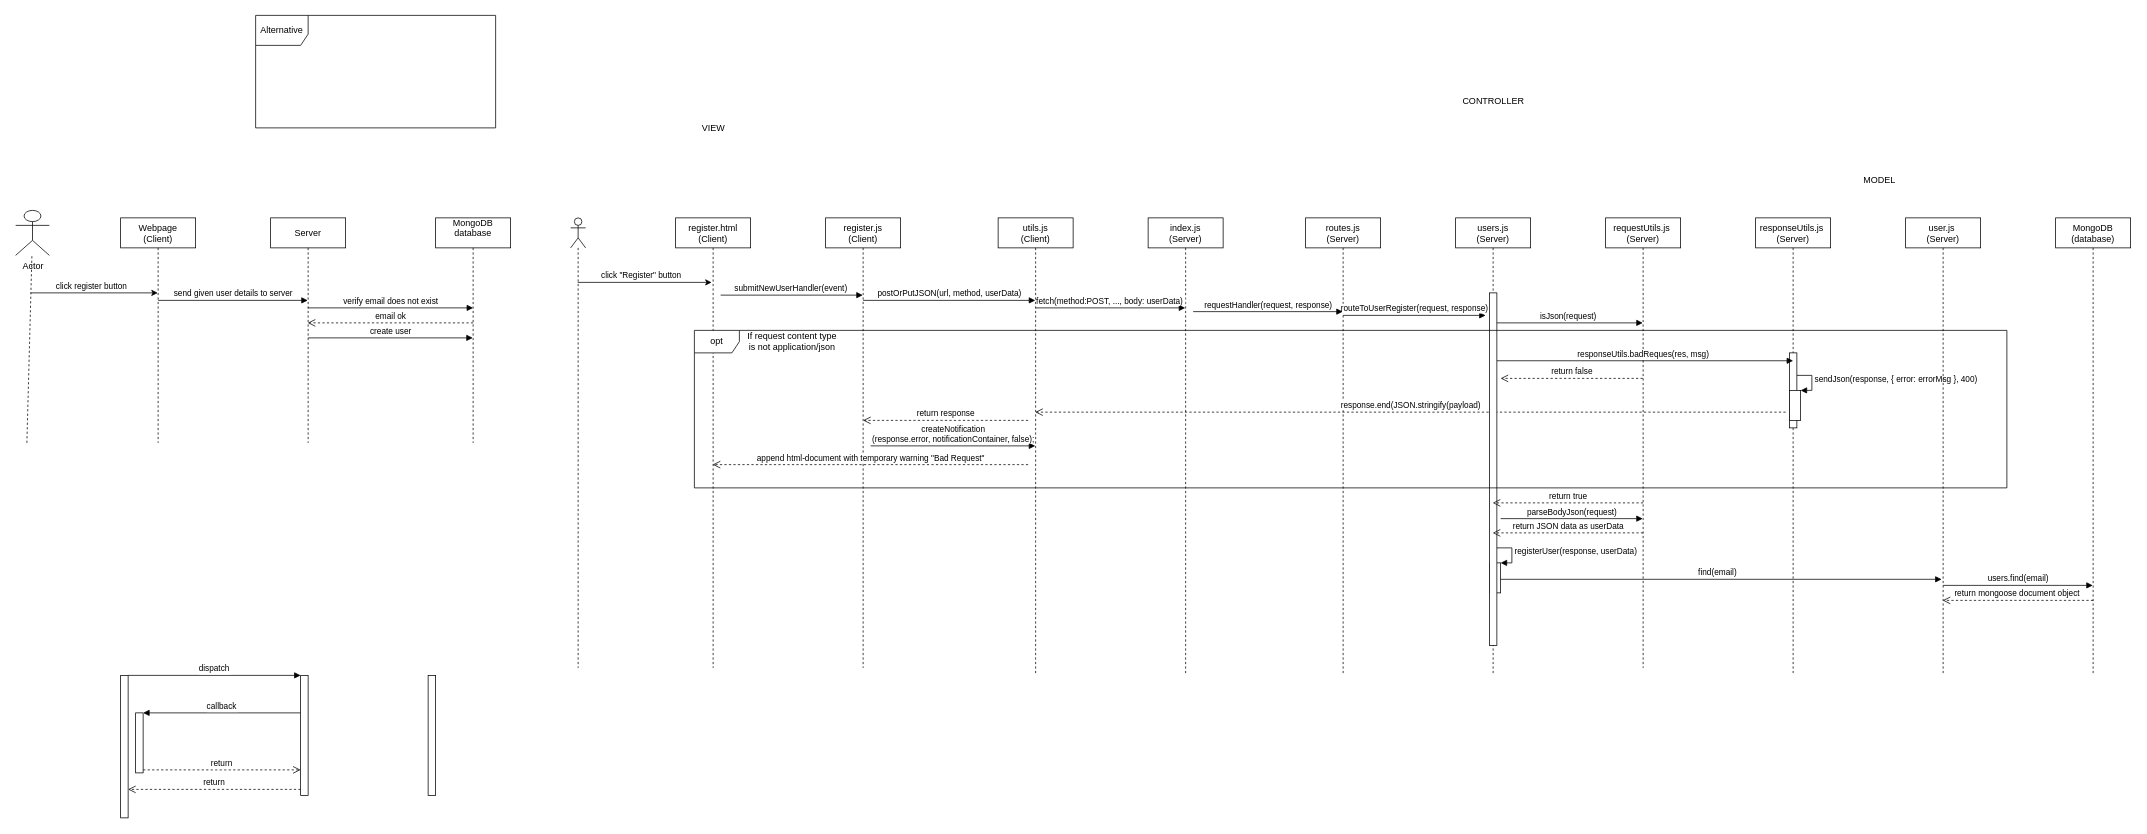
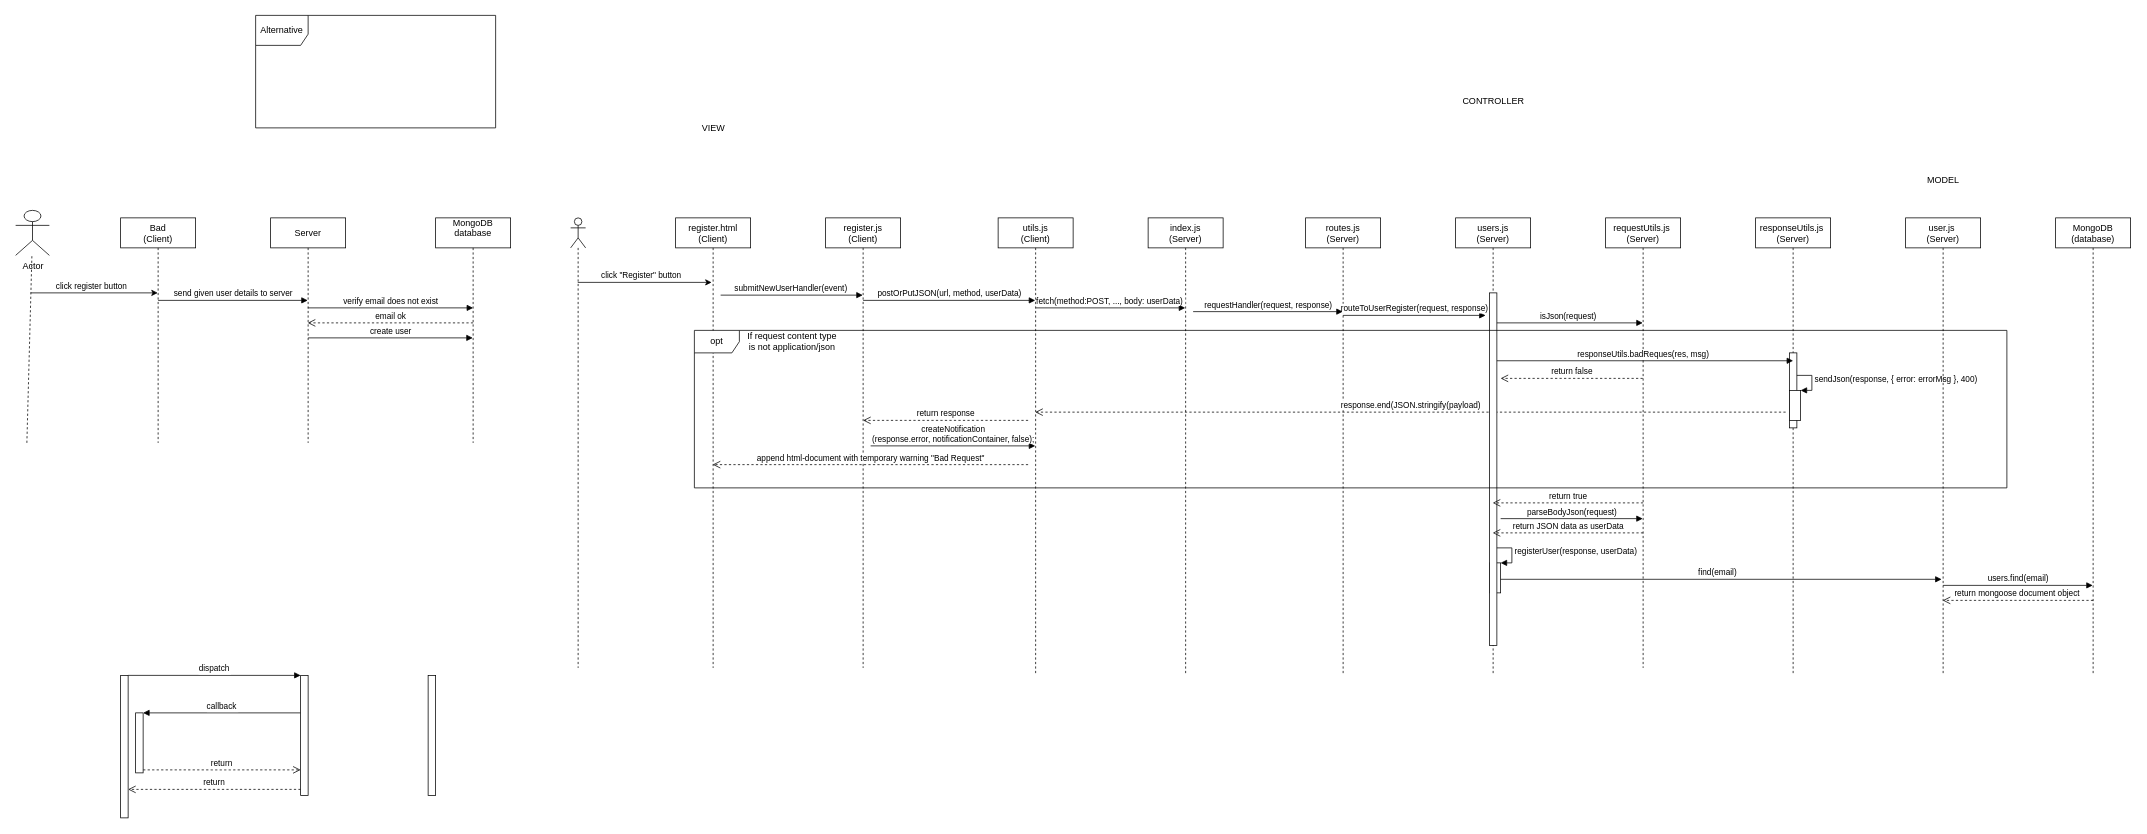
  <mxCell id="0" />
  <mxCell id="1" parent="0" />
  <mxCell id="2" value="find(email)" style="html=1;verticalAlign=bottom;endArrow=block;entryX=0.48;entryY=0.79;entryDx=0;entryDy=0;entryPerimeter=0;" parent="1" source="34" target="46" edge="1"><mxGeometry width="80" relative="1" as="geometry"><mxPoint x="2310" y="769.5" as="sourcePoint" /><mxPoint x="2390" y="769.5" as="targetPoint" /></mxGeometry></mxCell>
- <mxCell id="3" value="Webpage&#10;(Client)" style="shape=umlLifeline;perimeter=lifelinePerimeter;container=1;collapsible=0;recursiveResize=0;rounded=0;shadow=0;strokeWidth=1;" parent="1" vertex="1"><mxGeometry x="160" y="290" width="100" height="300" as="geometry" /></mxCell>
+ <mxCell id="3" value="Bad&#10;(Client)" style="shape=umlLifeline;perimeter=lifelinePerimeter;container=1;collapsible=0;recursiveResize=0;rounded=0;shadow=0;strokeWidth=1;" parent="1" vertex="1"><mxGeometry x="160" y="290" width="100" height="300" as="geometry" /></mxCell>
  <mxCell id="4" value="send given user details to server" style="html=1;verticalAlign=bottom;endArrow=block;" parent="3" target="5" edge="1"><mxGeometry width="80" relative="1" as="geometry"><mxPoint x="50" y="110" as="sourcePoint" /><mxPoint x="130" y="110" as="targetPoint" /></mxGeometry></mxCell>
  <mxCell id="5" value="Server" style="shape=umlLifeline;perimeter=lifelinePerimeter;container=1;collapsible=0;recursiveResize=0;rounded=0;shadow=0;strokeWidth=1;" parent="1" vertex="1"><mxGeometry x="360" y="290" width="100" height="300" as="geometry" /></mxCell>
  <mxCell id="6" value="create user" style="html=1;verticalAlign=bottom;endArrow=block;" parent="5" target="11" edge="1"><mxGeometry width="80" relative="1" as="geometry"><mxPoint x="50" y="160" as="sourcePoint" /><mxPoint x="130" y="160" as="targetPoint" /></mxGeometry></mxCell>
  <mxCell id="7" value="return" style="verticalAlign=bottom;endArrow=open;dashed=1;endSize=8;exitX=0;exitY=0.95;shadow=0;strokeWidth=1;" parent="1" source="20" target="21" edge="1"><mxGeometry relative="1" as="geometry"><mxPoint x="195" y="336" as="targetPoint" /></mxGeometry></mxCell>
  <mxCell id="8" value="dispatch" style="verticalAlign=bottom;endArrow=block;entryX=0;entryY=0;shadow=0;strokeWidth=1;" parent="1" source="21" target="20" edge="1"><mxGeometry relative="1" as="geometry"><mxPoint x="195" y="260" as="sourcePoint" /></mxGeometry></mxCell>
  <mxCell id="9" value="callback" style="verticalAlign=bottom;endArrow=block;entryX=1;entryY=0;shadow=0;strokeWidth=1;" parent="1" source="20" target="17" edge="1"><mxGeometry relative="1" as="geometry"><mxPoint x="160" y="300" as="sourcePoint" /></mxGeometry></mxCell>
  <mxCell id="10" value="return" style="verticalAlign=bottom;endArrow=open;dashed=1;endSize=8;exitX=1;exitY=0.95;shadow=0;strokeWidth=1;" parent="1" source="17" target="20" edge="1"><mxGeometry relative="1" as="geometry"><mxPoint x="160" y="357" as="targetPoint" /></mxGeometry></mxCell>
  <mxCell id="11" value="MongoDB &#10;database&#10;" style="shape=umlLifeline;perimeter=lifelinePerimeter;container=1;collapsible=0;recursiveResize=0;rounded=0;shadow=0;strokeWidth=1;size=40;" parent="1" vertex="1"><mxGeometry x="580" y="290" width="100" height="300" as="geometry" /></mxCell>
  <mxCell id="12" value="verify email does not exist" style="html=1;verticalAlign=bottom;endArrow=block;" parent="11" source="5" edge="1"><mxGeometry width="80" relative="1" as="geometry"><mxPoint x="-110" y="120" as="sourcePoint" /><mxPoint x="50" y="120" as="targetPoint" /></mxGeometry></mxCell>
  <mxCell id="13" value="Actor" style="shape=umlActor;verticalLabelPosition=bottom;verticalAlign=top;html=1;outlineConnect=0;" parent="1" vertex="1"><mxGeometry x="20" y="280" width="45" height="60" as="geometry" /></mxCell>
  <mxCell id="14" value="" style="endArrow=none;dashed=1;html=1;" parent="1" target="13" edge="1"><mxGeometry width="50" height="50" relative="1" as="geometry"><mxPoint x="35" y="590" as="sourcePoint" /><mxPoint x="390" y="250" as="targetPoint" /></mxGeometry></mxCell>
  <mxCell id="15" value="" style="endArrow=classic;html=1;" parent="1" target="3" edge="1"><mxGeometry width="50" height="50" relative="1" as="geometry"><mxPoint x="40" y="390" as="sourcePoint" /><mxPoint x="180" y="390" as="targetPoint" /></mxGeometry></mxCell>
  <mxCell id="16" value="click register button" style="edgeLabel;html=1;align=center;verticalAlign=middle;resizable=0;points=[];" parent="15" vertex="1" connectable="0"><mxGeometry x="-0.162" y="1" relative="1" as="geometry"><mxPoint x="9" y="-9" as="offset" /></mxGeometry></mxCell>
  <mxCell id="17" value="" style="points=[];perimeter=orthogonalPerimeter;rounded=0;shadow=0;strokeWidth=1;" parent="1" vertex="1"><mxGeometry x="180" y="950" width="10" height="80" as="geometry" /></mxCell>
  <mxCell id="18" value="" style="points=[];perimeter=orthogonalPerimeter;rounded=0;shadow=0;strokeWidth=1;" parent="1" vertex="1"><mxGeometry x="570" y="900" width="10" height="160" as="geometry" /></mxCell>
  <mxCell id="19" value="email ok" style="html=1;verticalAlign=bottom;endArrow=open;dashed=1;endSize=8;" parent="1" target="5" edge="1"><mxGeometry relative="1" as="geometry"><mxPoint x="630" y="430" as="sourcePoint" /><mxPoint x="550" y="430" as="targetPoint" /></mxGeometry></mxCell>
  <mxCell id="20" value="" style="points=[];perimeter=orthogonalPerimeter;rounded=0;shadow=0;strokeWidth=1;" parent="1" vertex="1"><mxGeometry x="400" y="900" width="10" height="160" as="geometry" /></mxCell>
  <mxCell id="21" value="" style="points=[];perimeter=orthogonalPerimeter;rounded=0;shadow=0;strokeWidth=1;" parent="1" vertex="1"><mxGeometry x="160" y="900" width="10" height="190" as="geometry" /></mxCell>
  <mxCell id="22" value="register.html&#10;(Client)" style="shape=umlLifeline;perimeter=lifelinePerimeter;container=1;collapsible=0;recursiveResize=0;rounded=0;shadow=0;strokeWidth=1;" parent="1" vertex="1"><mxGeometry x="900" y="290" width="100" height="600" as="geometry" /></mxCell>
  <mxCell id="23" value="index.js &#10;(Server)" style="shape=umlLifeline;perimeter=lifelinePerimeter;container=1;collapsible=0;recursiveResize=0;rounded=0;shadow=0;strokeWidth=1;" parent="1" vertex="1"><mxGeometry x="1530" y="290" width="100" height="610" as="geometry" /></mxCell>
  <mxCell id="24" value="" style="endArrow=classic;html=1;" parent="1" source="57" edge="1"><mxGeometry width="50" height="50" relative="1" as="geometry"><mxPoint x="780" y="370" as="sourcePoint" /><mxPoint x="948" y="376" as="targetPoint" /></mxGeometry></mxCell>
  <mxCell id="25" value="click &quot;Register&quot; button" style="edgeLabel;html=1;align=center;verticalAlign=middle;resizable=0;points=[];" parent="24" vertex="1" connectable="0"><mxGeometry x="-0.162" y="1" relative="1" as="geometry"><mxPoint x="9" y="-9" as="offset" /></mxGeometry></mxCell>
  <mxCell id="26" value="VIEW" style="text;html=1;align=center;verticalAlign=middle;resizable=0;points=[];autosize=1;" parent="1" vertex="1"><mxGeometry x="925" y="160" width="50" height="20" as="geometry" /></mxCell>
  <mxCell id="27" value="register.js&#10;(Client)" style="shape=umlLifeline;perimeter=lifelinePerimeter;container=1;collapsible=0;recursiveResize=0;rounded=0;shadow=0;strokeWidth=1;" parent="1" vertex="1"><mxGeometry x="1100" y="290" width="100" height="600" as="geometry" /></mxCell>
  <mxCell id="28" value="postOrPutJSON(url, method, userData)" style="html=1;verticalAlign=bottom;endArrow=block;" parent="27" target="29" edge="1"><mxGeometry width="80" relative="1" as="geometry"><mxPoint x="50" y="110" as="sourcePoint" /><mxPoint x="130" y="110" as="targetPoint" /></mxGeometry></mxCell>
  <mxCell id="29" value="utils.js&#10;(Client)" style="shape=umlLifeline;perimeter=lifelinePerimeter;container=1;collapsible=0;recursiveResize=0;rounded=0;shadow=0;strokeWidth=1;" parent="1" vertex="1"><mxGeometry x="1330" y="290" width="100" height="610" as="geometry" /></mxCell>
  <mxCell id="30" value="fetch(method:POST, ..., body: userData)&amp;nbsp;" style="html=1;verticalAlign=bottom;endArrow=block;" parent="29" target="23" edge="1"><mxGeometry width="80" relative="1" as="geometry"><mxPoint x="50" y="120" as="sourcePoint" /><mxPoint x="130" y="120" as="targetPoint" /></mxGeometry></mxCell>
  <mxCell id="31" value="submitNewUserHandler(event)&amp;nbsp;" style="html=1;verticalAlign=bottom;endArrow=block;" parent="1" target="27" edge="1"><mxGeometry width="80" relative="1" as="geometry"><mxPoint x="960" y="393" as="sourcePoint" /><mxPoint x="1080" y="390" as="targetPoint" /></mxGeometry></mxCell>
  <mxCell id="32" value="routes.js &#10;(Server)" style="shape=umlLifeline;perimeter=lifelinePerimeter;container=1;collapsible=0;recursiveResize=0;rounded=0;shadow=0;strokeWidth=1;" parent="1" vertex="1"><mxGeometry x="1740" y="290" width="100" height="610" as="geometry" /></mxCell>
  <mxCell id="33" value="routeToUserRegister(request, response)" style="html=1;verticalAlign=bottom;endArrow=block;" parent="32" edge="1"><mxGeometry width="80" relative="1" as="geometry"><mxPoint x="50" y="130" as="sourcePoint" /><mxPoint x="240" y="130" as="targetPoint" /></mxGeometry></mxCell>
  <mxCell id="34" value="users.js &#10;(Server)" style="shape=umlLifeline;perimeter=lifelinePerimeter;container=1;collapsible=0;recursiveResize=0;rounded=0;shadow=0;strokeWidth=1;" parent="1" vertex="1"><mxGeometry x="1940" y="290" width="100" height="610" as="geometry" /></mxCell>
  <mxCell id="35" value="isJson(request)" style="html=1;verticalAlign=bottom;endArrow=block;" parent="34" target="41" edge="1"><mxGeometry width="80" relative="1" as="geometry"><mxPoint x="50" y="140" as="sourcePoint" /><mxPoint x="130" y="140" as="targetPoint" /></mxGeometry></mxCell>
  <mxCell id="36" value="registerUser(response, userData)" style="edgeStyle=orthogonalEdgeStyle;html=1;align=left;spacingLeft=2;endArrow=block;rounded=0;entryX=1;entryY=0;" parent="34" target="37" edge="1"><mxGeometry relative="1" as="geometry"><mxPoint x="50" y="440" as="sourcePoint" /><Array as="points"><mxPoint x="75" y="440" /></Array></mxGeometry></mxCell>
  <mxCell id="37" value="" style="html=1;points=[];perimeter=orthogonalPerimeter;" parent="34" vertex="1"><mxGeometry x="45" y="460" width="15" height="40" as="geometry" /></mxCell>
  <mxCell id="38" value="requestHandler(request, response)" style="html=1;verticalAlign=bottom;endArrow=block;" parent="1" target="32" edge="1"><mxGeometry width="80" relative="1" as="geometry"><mxPoint x="1590" y="415" as="sourcePoint" /><mxPoint x="1660" y="410" as="targetPoint" /></mxGeometry></mxCell>
  <mxCell id="39" value="CONTROLLER" style="text;html=1;align=center;verticalAlign=middle;resizable=0;points=[];autosize=1;" parent="1" vertex="1"><mxGeometry x="1940" y="125" width="100" height="20" as="geometry" /></mxCell>
  <mxCell id="40" value="Alternative" style="shape=umlFrame;whiteSpace=wrap;html=1;width=70;height=40;" parent="1" vertex="1"><mxGeometry x="340" y="20" width="320" height="150" as="geometry" /></mxCell>
  <mxCell id="41" value="requestUtils.js &#10;(Server)" style="shape=umlLifeline;perimeter=lifelinePerimeter;container=1;collapsible=0;recursiveResize=0;rounded=0;shadow=0;strokeWidth=1;" parent="1" vertex="1"><mxGeometry x="2140" y="290" width="100" height="600" as="geometry" /></mxCell>
  <mxCell id="42" value="responseUtils.js &#10;(Server)" style="shape=umlLifeline;perimeter=lifelinePerimeter;container=1;collapsible=0;recursiveResize=0;rounded=0;shadow=0;strokeWidth=1;" parent="1" vertex="1"><mxGeometry x="2340" y="290" width="100" height="610" as="geometry" /></mxCell>
  <mxCell id="43" value="sendJson(response, { error: errorMsg }, 400)" style="edgeStyle=orthogonalEdgeStyle;html=1;align=left;spacingLeft=2;endArrow=block;rounded=0;entryX=1;entryY=0;" parent="42" target="45" edge="1"><mxGeometry relative="1" as="geometry"><mxPoint x="50" y="210" as="sourcePoint" /><Array as="points"><mxPoint x="75" y="210" /></Array></mxGeometry></mxCell>
  <mxCell id="44" value="" style="html=1;points=[];perimeter=orthogonalPerimeter;" parent="42" vertex="1"><mxGeometry x="45" y="180" width="10" height="100" as="geometry" /></mxCell>
  <mxCell id="45" value="" style="html=1;points=[];perimeter=orthogonalPerimeter;" parent="42" vertex="1"><mxGeometry x="45" y="230" width="15" height="40" as="geometry" /></mxCell>
  <mxCell id="46" value="user.js &#10;(Server)" style="shape=umlLifeline;perimeter=lifelinePerimeter;container=1;collapsible=0;recursiveResize=0;rounded=0;shadow=0;strokeWidth=1;" parent="1" vertex="1"><mxGeometry x="2540" y="290" width="100" height="610" as="geometry" /></mxCell>
  <mxCell id="47" value="users.find(email)" style="html=1;verticalAlign=bottom;endArrow=block;" parent="46" target="51" edge="1"><mxGeometry width="80" relative="1" as="geometry"><mxPoint x="50" y="490" as="sourcePoint" /><mxPoint x="130" y="490" as="targetPoint" /></mxGeometry></mxCell>
  <mxCell id="48" value="responseUtils.badReques(res, msg)" style="html=1;verticalAlign=bottom;endArrow=block;" parent="1" source="34" edge="1"><mxGeometry width="80" relative="1" as="geometry"><mxPoint x="2190" y="480" as="sourcePoint" /><mxPoint x="2390" y="480.5" as="targetPoint" /></mxGeometry></mxCell>
  <mxCell id="49" value="return false" style="html=1;verticalAlign=bottom;endArrow=open;dashed=1;endSize=8;" parent="1" source="41" edge="1"><mxGeometry relative="1" as="geometry"><mxPoint x="2190" y="450" as="sourcePoint" /><mxPoint x="2000" y="504" as="targetPoint" /></mxGeometry></mxCell>
  <mxCell id="50" value="If request content type &lt;br&gt;is not application/json" style="text;html=1;align=center;verticalAlign=middle;resizable=0;points=[];autosize=1;" parent="1" vertex="1"><mxGeometry x="990" y="440" width="130" height="30" as="geometry" /></mxCell>
  <mxCell id="51" value="MongoDB&#10;(database)" style="shape=umlLifeline;perimeter=lifelinePerimeter;container=1;collapsible=0;recursiveResize=0;rounded=0;shadow=0;strokeWidth=1;" parent="1" vertex="1"><mxGeometry x="2740" y="290" width="100" height="610" as="geometry" /></mxCell>
  <mxCell id="52" value="response.end(JSON.stringify(payload)" style="html=1;verticalAlign=bottom;endArrow=open;dashed=1;endSize=8;" parent="1" target="29" edge="1"><mxGeometry relative="1" as="geometry"><mxPoint x="2380" y="549" as="sourcePoint" /><mxPoint x="2310" y="500" as="targetPoint" /></mxGeometry></mxCell>
  <mxCell id="53" value="return response" style="html=1;verticalAlign=bottom;endArrow=open;dashed=1;endSize=8;" parent="1" edge="1"><mxGeometry relative="1" as="geometry"><mxPoint x="1370" y="560" as="sourcePoint" /><mxPoint x="1150" y="560" as="targetPoint" /></mxGeometry></mxCell>
  <mxCell id="54" value="createNotification&lt;br&gt;(response.error, notificationContainer, false);" style="html=1;verticalAlign=bottom;endArrow=block;" parent="1" target="29" edge="1"><mxGeometry x="0.003" width="80" relative="1" as="geometry"><mxPoint x="1160" y="594" as="sourcePoint" /><mxPoint x="1270" y="530" as="targetPoint" /><mxPoint as="offset" /></mxGeometry></mxCell>
- <mxCell id="55" value="MODEL" style="text;html=1;align=center;verticalAlign=middle;resizable=0;points=[];autosize=1;" parent="1" vertex="1"><mxGeometry x="2475" y="230" width="60" height="20" as="geometry" /></mxCell>
+ <mxCell id="55" value="MODEL" style="text;html=1;align=center;verticalAlign=middle;resizable=0;points=[];autosize=1;" parent="1" vertex="1"><mxGeometry x="2560" y="230" width="60" height="20" as="geometry" /></mxCell>
  <mxCell id="56" value="append html-document with temporary warning &quot;Bad Request&quot;" style="html=1;verticalAlign=bottom;endArrow=open;dashed=1;endSize=8;" parent="1" target="22" edge="1"><mxGeometry relative="1" as="geometry"><mxPoint x="1370" y="619" as="sourcePoint" /><mxPoint x="830" y="580" as="targetPoint" /></mxGeometry></mxCell>
  <mxCell id="57" value="" style="shape=umlLifeline;participant=umlActor;perimeter=lifelinePerimeter;whiteSpace=wrap;html=1;container=1;collapsible=0;recursiveResize=0;verticalAlign=top;spacingTop=36;outlineConnect=0;" parent="1" vertex="1"><mxGeometry x="760" y="290" width="20" height="600" as="geometry" /></mxCell>
  <mxCell id="58" value="parseBodyJson(request)" style="html=1;verticalAlign=bottom;endArrow=block;" parent="1" target="41" edge="1"><mxGeometry width="80" relative="1" as="geometry"><mxPoint x="2000" y="691" as="sourcePoint" /><mxPoint x="2070" y="700" as="targetPoint" /></mxGeometry></mxCell>
  <mxCell id="59" value="" style="html=1;points=[];perimeter=orthogonalPerimeter;" parent="1" vertex="1"><mxGeometry x="1985" y="390" width="10" height="470" as="geometry" /></mxCell>
  <mxCell id="60" value="opt" style="shape=umlFrame;whiteSpace=wrap;html=1;" parent="1" vertex="1"><mxGeometry x="925" y="440" width="1750" height="210" as="geometry" /></mxCell>
  <mxCell id="61" value="return JSON data as userData" style="html=1;verticalAlign=bottom;endArrow=open;dashed=1;endSize=8;" parent="1" target="34" edge="1"><mxGeometry relative="1" as="geometry"><mxPoint x="2190" y="710" as="sourcePoint" /><mxPoint x="2110" y="710" as="targetPoint" /></mxGeometry></mxCell>
  <mxCell id="62" value="return true" style="html=1;verticalAlign=bottom;endArrow=open;dashed=1;endSize=8;" parent="1" target="34" edge="1"><mxGeometry relative="1" as="geometry"><mxPoint x="2190" y="670" as="sourcePoint" /><mxPoint x="2000" y="810" as="targetPoint" /></mxGeometry></mxCell>
  <mxCell id="63" value="return mongoose document object&amp;nbsp;" style="html=1;verticalAlign=bottom;endArrow=open;dashed=1;endSize=8;" edge="1" parent="1" target="46"><mxGeometry relative="1" as="geometry"><mxPoint x="2790" y="800" as="sourcePoint" /><mxPoint x="2710" y="800" as="targetPoint" /></mxGeometry></mxCell>
